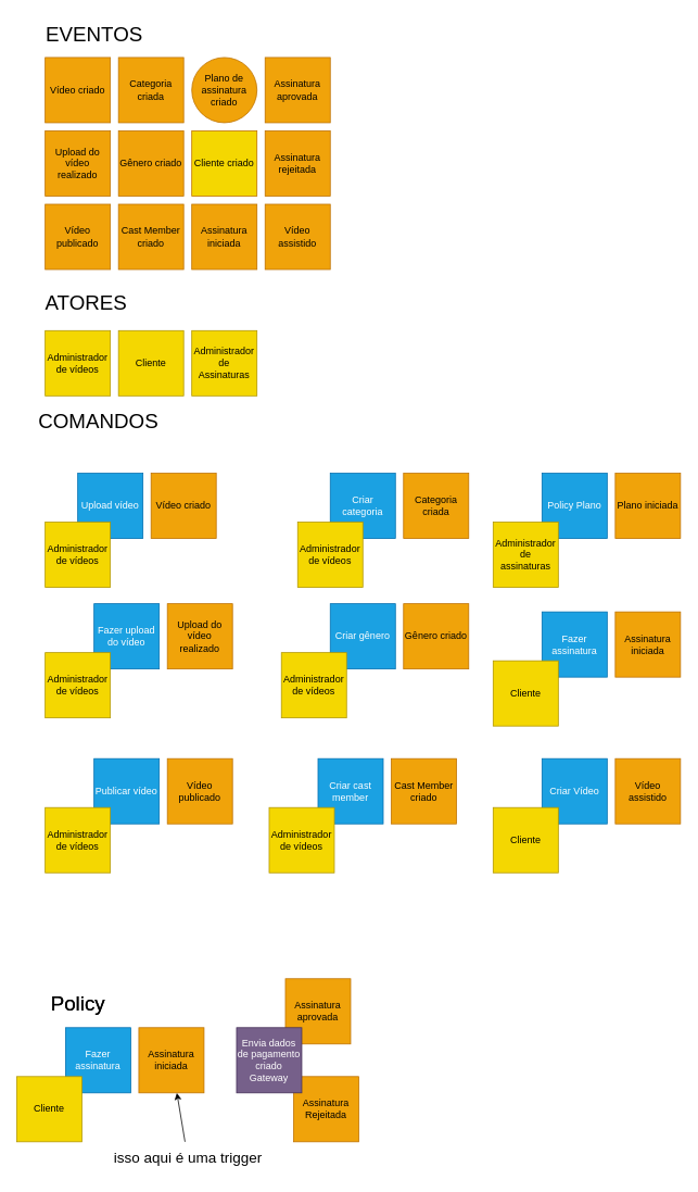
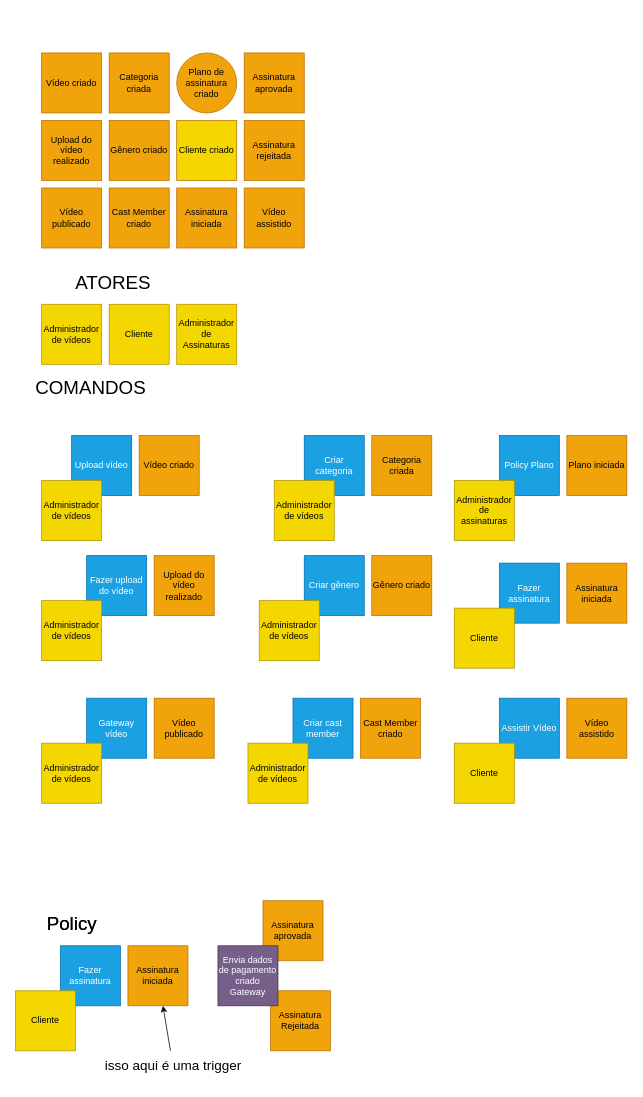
  <mxCell id="0" />
  <mxCell id="1" parent="0" />
  <mxCell id="2" value="Assinatura Rejeitada" style="whiteSpace=wrap;html=1;aspect=fixed;fillColor=#f0a30a;fontColor=#000000;strokeColor=#BD7000;" vertex="1" parent="1"><mxGeometry x="360" y="1320" width="80" height="80" as="geometry" /></mxCell>
  <mxCell id="3" value="Fazer upload do vídeo" style="whiteSpace=wrap;html=1;aspect=fixed;fillColor=#1ba1e2;fontColor=#ffffff;strokeColor=#006EAF;" vertex="1" parent="1"><mxGeometry x="115" y="740" width="80" height="80" as="geometry" /></mxCell>
  <mxCell id="4" value="Upload vídeo" style="whiteSpace=wrap;html=1;aspect=fixed;fillColor=#1ba1e2;fontColor=#ffffff;strokeColor=#006EAF;" vertex="1" parent="1"><mxGeometry x="95" y="580" width="80" height="80" as="geometry" /></mxCell>
  <mxCell id="5" value="Administrador de vídeos" style="whiteSpace=wrap;html=1;aspect=fixed;fillColor=#f4d701;fontColor=#000000;strokeColor=#B09500;" vertex="1" parent="1"><mxGeometry x="55" y="405" width="80" height="80" as="geometry" /></mxCell>
  <mxCell id="6" value="Cliente" style="whiteSpace=wrap;html=1;aspect=fixed;fillColor=#f4d701;fontColor=#000000;strokeColor=#B09500;" vertex="1" parent="1"><mxGeometry x="145" y="405" width="80" height="80" as="geometry" /></mxCell>
  <mxCell id="7" value="Administrador de Assinaturas" style="whiteSpace=wrap;html=1;aspect=fixed;fillColor=#f4d701;fontColor=#000000;strokeColor=#B09500;" vertex="1" parent="1"><mxGeometry x="235" y="405" width="80" height="80" as="geometry" /></mxCell>
- <mxCell id="8" value="&lt;font style=&quot;font-size: 25px;&quot;&gt;ATORES&lt;/font&gt;" style="text;html=1;align=center;verticalAlign=middle;resizable=0;points=[];autosize=1;strokeColor=none;fillColor=none;" vertex="1" parent="1"><mxGeometry x="45" y="350" width="120" height="40" as="geometry" /></mxCell>
+ <mxCell id="8" value="&lt;font style=&quot;font-size: 25px;&quot;&gt;ATORES&lt;/font&gt;" style="text;html=1;align=center;verticalAlign=middle;resizable=0;points=[];autosize=1;strokeColor=none;fillColor=none;" vertex="1" parent="1"><mxGeometry x="90" y="355" width="120" height="40" as="geometry" /></mxCell>
  <mxCell id="9" value="Vídeo criado" style="whiteSpace=wrap;html=1;aspect=fixed;fillColor=#f0a30a;fontColor=#000000;strokeColor=#BD7000;" vertex="1" parent="1"><mxGeometry x="55" y="70" width="80" height="80" as="geometry" /></mxCell>
  <mxCell id="10" value="Categoria criada" style="whiteSpace=wrap;html=1;aspect=fixed;fillColor=#f0a30a;fontColor=#000000;strokeColor=#BD7000;" vertex="1" parent="1"><mxGeometry x="145" y="70" width="80" height="80" as="geometry" /></mxCell>
  <mxCell id="11" value="Plano de assinatura criado" style="ellipse;whiteSpace=wrap;html=1;aspect=fixed;fillColor=#f0a30a;fontColor=#000000;strokeColor=#BD7000;" vertex="1" parent="1"><mxGeometry x="235" y="70" width="80" height="80" as="geometry" /></mxCell>
  <mxCell id="12" value="Assinatura aprovada" style="whiteSpace=wrap;html=1;aspect=fixed;fillColor=#f0a30a;fontColor=#000000;strokeColor=#BD7000;" vertex="1" parent="1"><mxGeometry x="325" y="70" width="80" height="80" as="geometry" /></mxCell>
  <mxCell id="13" value="Upload do vídeo realizado" style="whiteSpace=wrap;html=1;aspect=fixed;fillColor=#f0a30a;fontColor=#000000;strokeColor=#BD7000;" vertex="1" parent="1"><mxGeometry x="55" y="160" width="80" height="80" as="geometry" /></mxCell>
  <mxCell id="14" value="Gênero criado" style="whiteSpace=wrap;html=1;aspect=fixed;fillColor=#f0a30a;fontColor=#000000;strokeColor=#BD7000;" vertex="1" parent="1"><mxGeometry x="145" y="160" width="80" height="80" as="geometry" /></mxCell>
  <mxCell id="15" value="Cliente criado" style="whiteSpace=wrap;html=1;aspect=fixed;fillColor=#f4d701;fontColor=#000000;strokeColor=#BD7000;" vertex="1" parent="1"><mxGeometry x="235" y="160" width="80" height="80" as="geometry" /></mxCell>
  <mxCell id="16" value="Assinatura rejeitada" style="whiteSpace=wrap;html=1;aspect=fixed;fillColor=#f0a30a;fontColor=#000000;strokeColor=#BD7000;" vertex="1" parent="1"><mxGeometry x="325" y="160" width="80" height="80" as="geometry" /></mxCell>
  <mxCell id="17" value="Vídeo publicado" style="whiteSpace=wrap;html=1;aspect=fixed;fillColor=#f0a30a;fontColor=#000000;strokeColor=#BD7000;" vertex="1" parent="1"><mxGeometry x="55" y="250" width="80" height="80" as="geometry" /></mxCell>
  <mxCell id="18" value="Cast Member criado" style="whiteSpace=wrap;html=1;aspect=fixed;fillColor=#f0a30a;fontColor=#000000;strokeColor=#BD7000;" vertex="1" parent="1"><mxGeometry x="145" y="250" width="80" height="80" as="geometry" /></mxCell>
  <mxCell id="19" value="Assinatura iniciada" style="whiteSpace=wrap;html=1;aspect=fixed;fillColor=#f0a30a;fontColor=#000000;strokeColor=#BD7000;" vertex="1" parent="1"><mxGeometry x="235" y="250" width="80" height="80" as="geometry" /></mxCell>
  <mxCell id="20" value="Vídeo assistido" style="whiteSpace=wrap;html=1;aspect=fixed;fillColor=#f0a30a;fontColor=#000000;strokeColor=#BD7000;" vertex="1" parent="1"><mxGeometry x="325" y="250" width="80" height="80" as="geometry" /></mxCell>
- <mxCell id="21" value="&lt;font style=&quot;font-size: 25px;&quot;&gt;EVENTOS&lt;/font&gt;" style="text;html=1;align=center;verticalAlign=middle;resizable=0;points=[];autosize=1;strokeColor=none;fillColor=none;" vertex="1" parent="1"><mxGeometry x="45" y="20" width="140" height="40" as="geometry" /></mxCell>
  <mxCell id="22" value="&lt;font style=&quot;font-size: 25px;&quot;&gt;COMANDOS&lt;/font&gt;" style="text;html=1;align=center;verticalAlign=middle;resizable=0;points=[];autosize=1;strokeColor=none;fillColor=none;" vertex="1" parent="1"><mxGeometry x="35" y="495" width="170" height="40" as="geometry" /></mxCell>
  <mxCell id="23" value="Administrador de vídeos" style="whiteSpace=wrap;html=1;aspect=fixed;fillColor=#f4d701;fontColor=#000000;strokeColor=#B09500;" vertex="1" parent="1"><mxGeometry x="55" y="640" width="80" height="80" as="geometry" /></mxCell>
  <mxCell id="24" value="Vídeo criado" style="whiteSpace=wrap;html=1;aspect=fixed;fillColor=#f0a30a;fontColor=#000000;strokeColor=#BD7000;" vertex="1" parent="1"><mxGeometry x="185" y="580" width="80" height="80" as="geometry" /></mxCell>
  <mxCell id="25" value="Administrador de vídeos" style="whiteSpace=wrap;html=1;aspect=fixed;fillColor=#f4d701;fontColor=#000000;strokeColor=#B09500;direction=south;" vertex="1" parent="1"><mxGeometry x="55" y="800" width="80" height="80" as="geometry" /></mxCell>
  <mxCell id="26" value="Upload do vídeo realizado" style="whiteSpace=wrap;html=1;aspect=fixed;fillColor=#f0a30a;fontColor=#000000;strokeColor=#BD7000;" vertex="1" parent="1"><mxGeometry x="205" y="740" width="80" height="80" as="geometry" /></mxCell>
  <mxCell id="27" value="Criar categoria" style="whiteSpace=wrap;html=1;aspect=fixed;fillColor=#1ba1e2;fontColor=#ffffff;strokeColor=#006EAF;" vertex="1" parent="1"><mxGeometry x="405" y="580" width="80" height="80" as="geometry" /></mxCell>
  <mxCell id="28" value="Administrador de vídeos" style="whiteSpace=wrap;html=1;aspect=fixed;fillColor=#f4d701;fontColor=#000000;strokeColor=#B09500;" vertex="1" parent="1"><mxGeometry x="365" y="640" width="80" height="80" as="geometry" /></mxCell>
  <mxCell id="29" value="Categoria criada" style="whiteSpace=wrap;html=1;aspect=fixed;fillColor=#f0a30a;fontColor=#000000;strokeColor=#BD7000;" vertex="1" parent="1"><mxGeometry x="495" y="580" width="80" height="80" as="geometry" /></mxCell>
  <mxCell id="30" value="Criar gênero" style="whiteSpace=wrap;html=1;aspect=fixed;fillColor=#1ba1e2;fontColor=#ffffff;strokeColor=#006EAF;" vertex="1" parent="1"><mxGeometry x="405" y="740" width="80" height="80" as="geometry" /></mxCell>
  <mxCell id="31" value="Administrador de vídeos" style="whiteSpace=wrap;html=1;aspect=fixed;fillColor=#f4d701;fontColor=#000000;strokeColor=#B09500;" vertex="1" parent="1"><mxGeometry x="345" y="800" width="80" height="80" as="geometry" /></mxCell>
  <mxCell id="32" value="Gênero criado" style="whiteSpace=wrap;html=1;aspect=fixed;fillColor=#f0a30a;fontColor=#000000;strokeColor=#BD7000;" vertex="1" parent="1"><mxGeometry x="495" y="740" width="80" height="80" as="geometry" /></mxCell>
- <mxCell id="33" value="Publicar vídeo" style="whiteSpace=wrap;html=1;aspect=fixed;fillColor=#1ba1e2;fontColor=#ffffff;strokeColor=#006EAF;" vertex="1" parent="1"><mxGeometry x="115" y="930" width="80" height="80" as="geometry" /></mxCell>
+ <mxCell id="33" value="Gateway vídeo" style="whiteSpace=wrap;html=1;aspect=fixed;fillColor=#1ba1e2;fontColor=#ffffff;strokeColor=#006EAF;" vertex="1" parent="1"><mxGeometry x="115" y="930" width="80" height="80" as="geometry" /></mxCell>
  <mxCell id="34" value="Administrador de vídeos" style="whiteSpace=wrap;html=1;aspect=fixed;fillColor=#f4d701;fontColor=#000000;strokeColor=#B09500;direction=north;" vertex="1" parent="1"><mxGeometry x="55" y="990" width="80" height="80" as="geometry" /></mxCell>
  <mxCell id="35" value="Vídeo publicado" style="whiteSpace=wrap;html=1;aspect=fixed;fillColor=#f0a30a;fontColor=#000000;strokeColor=#BD7000;" vertex="1" parent="1"><mxGeometry x="205" y="930" width="80" height="80" as="geometry" /></mxCell>
  <mxCell id="36" value="Criar cast member" style="whiteSpace=wrap;html=1;aspect=fixed;fillColor=#1ba1e2;fontColor=#ffffff;strokeColor=#006EAF;" vertex="1" parent="1"><mxGeometry x="390" y="930" width="80" height="80" as="geometry" /></mxCell>
  <mxCell id="37" value="Administrador de vídeos" style="whiteSpace=wrap;html=1;aspect=fixed;fillColor=#f4d701;fontColor=#000000;strokeColor=#B09500;" vertex="1" parent="1"><mxGeometry x="330" y="990" width="80" height="80" as="geometry" /></mxCell>
  <mxCell id="38" value="Cast Member criado" style="whiteSpace=wrap;html=1;aspect=fixed;fillColor=#f0a30a;fontColor=#000000;strokeColor=#BD7000;" vertex="1" parent="1"><mxGeometry x="480" y="930" width="80" height="80" as="geometry" /></mxCell>
  <mxCell id="39" value="Policy Plano" style="whiteSpace=wrap;html=1;aspect=fixed;fillColor=#1ba1e2;fontColor=#ffffff;strokeColor=#006EAF;" vertex="1" parent="1"><mxGeometry x="665" y="580" width="80" height="80" as="geometry" /></mxCell>
  <mxCell id="40" value="Administrador de assinaturas" style="whiteSpace=wrap;html=1;aspect=fixed;fillColor=#f4d701;fontColor=#000000;strokeColor=#B09500;" vertex="1" parent="1"><mxGeometry x="605" y="640" width="80" height="80" as="geometry" /></mxCell>
  <mxCell id="41" value="Plano iniciada" style="whiteSpace=wrap;html=1;aspect=fixed;fillColor=#f0a30a;fontColor=#000000;strokeColor=#BD7000;" vertex="1" parent="1"><mxGeometry x="755" y="580" width="80" height="80" as="geometry" /></mxCell>
  <mxCell id="42" value="Fazer assinatura" style="whiteSpace=wrap;html=1;aspect=fixed;fillColor=#1ba1e2;fontColor=#ffffff;strokeColor=#006EAF;" vertex="1" parent="1"><mxGeometry x="80" y="1260" width="80" height="80" as="geometry" /></mxCell>
  <mxCell id="43" value="Cliente" style="whiteSpace=wrap;html=1;aspect=fixed;fillColor=#f4d701;fontColor=#000000;strokeColor=#B09500;" vertex="1" parent="1"><mxGeometry x="20" y="1320" width="80" height="80" as="geometry" /></mxCell>
  <mxCell id="44" value="Assinatura iniciada" style="whiteSpace=wrap;html=1;aspect=fixed;fillColor=#f0a30a;fontColor=#000000;strokeColor=#BD7000;" vertex="1" parent="1"><mxGeometry x="170" y="1260" width="80" height="80" as="geometry" /></mxCell>
- <mxCell id="45" value="Criar Vídeo" style="whiteSpace=wrap;html=1;aspect=fixed;fillColor=#1ba1e2;fontColor=#ffffff;strokeColor=#006EAF;" vertex="1" parent="1"><mxGeometry x="665" y="930" width="80" height="80" as="geometry" /></mxCell>
+ <mxCell id="45" value="Assistir Vídeo" style="whiteSpace=wrap;html=1;aspect=fixed;fillColor=#1ba1e2;fontColor=#ffffff;strokeColor=#006EAF;" vertex="1" parent="1"><mxGeometry x="665" y="930" width="80" height="80" as="geometry" /></mxCell>
  <mxCell id="46" value="Cliente" style="whiteSpace=wrap;html=1;aspect=fixed;fillColor=#f4d701;fontColor=#000000;strokeColor=#B09500;" vertex="1" parent="1"><mxGeometry x="605" y="990" width="80" height="80" as="geometry" /></mxCell>
  <mxCell id="47" value="Vídeo assistido" style="whiteSpace=wrap;html=1;aspect=fixed;fillColor=#f0a30a;fontColor=#000000;strokeColor=#BD7000;" vertex="1" parent="1"><mxGeometry x="755" y="930" width="80" height="80" as="geometry" /></mxCell>
  <mxCell id="48" value="Assinatura aprovada" style="whiteSpace=wrap;html=1;aspect=fixed;fillColor=#f0a30a;fontColor=#000000;strokeColor=#BD7000;" vertex="1" parent="1"><mxGeometry x="350" y="1200" width="80" height="80" as="geometry" /></mxCell>
  <mxCell id="49" value="Envia dados de pagamento criado Gateway" style="whiteSpace=wrap;html=1;aspect=fixed;fillColor=#76608a;fontColor=#ffffff;strokeColor=#432D57;direction=south;" vertex="1" parent="1"><mxGeometry x="290" y="1260" width="80" height="80" as="geometry" /></mxCell>
  <mxCell id="50" value="&lt;font style=&quot;font-size: 25px;&quot;&gt;Policy&lt;/font&gt;" style="text;html=1;align=center;verticalAlign=middle;resizable=0;points=[];autosize=1;strokeColor=none;fillColor=none;" vertex="1" parent="1"><mxGeometry x="50" y="1210" width="90" height="40" as="geometry" /></mxCell>
  <mxCell id="51" value="Fazer assinatura" style="whiteSpace=wrap;html=1;aspect=fixed;fillColor=#1ba1e2;fontColor=#ffffff;strokeColor=#006EAF;" vertex="1" parent="1"><mxGeometry x="665" y="750" width="80" height="80" as="geometry" /></mxCell>
  <mxCell id="52" value="Cliente" style="whiteSpace=wrap;html=1;aspect=fixed;fillColor=#f4d701;fontColor=#000000;strokeColor=#B09500;" vertex="1" parent="1"><mxGeometry x="605" y="810" width="80" height="80" as="geometry" /></mxCell>
  <mxCell id="53" value="Assinatura iniciada" style="whiteSpace=wrap;html=1;aspect=fixed;fillColor=#f0a30a;fontColor=#000000;strokeColor=#BD7000;" vertex="1" parent="1"><mxGeometry x="755" y="750" width="80" height="80" as="geometry" /></mxCell>
  <mxCell id="54" value="&lt;font style=&quot;font-size: 25px;&quot;&gt;Policy&lt;/font&gt;" style="text;html=1;align=center;verticalAlign=middle;resizable=0;points=[];autosize=1;strokeColor=none;fillColor=none;" vertex="1" parent="1"><mxGeometry x="50" y="1210" width="90" height="40" as="geometry" /></mxCell>
  <mxCell id="55" value="" style="edgeStyle=none;html=1;fontSize=18;" edge="1" parent="1" source="56" target="44"><mxGeometry relative="1" as="geometry" /></mxCell>
  <mxCell id="56" value="&lt;font style=&quot;font-size: 18px;&quot;&gt;isso aqui é uma trigger&lt;/font&gt;" style="text;html=1;align=center;verticalAlign=middle;resizable=0;points=[];autosize=1;strokeColor=none;fillColor=none;" vertex="1" parent="1"><mxGeometry x="125" y="1400" width="210" height="40" as="geometry" /></mxCell>
